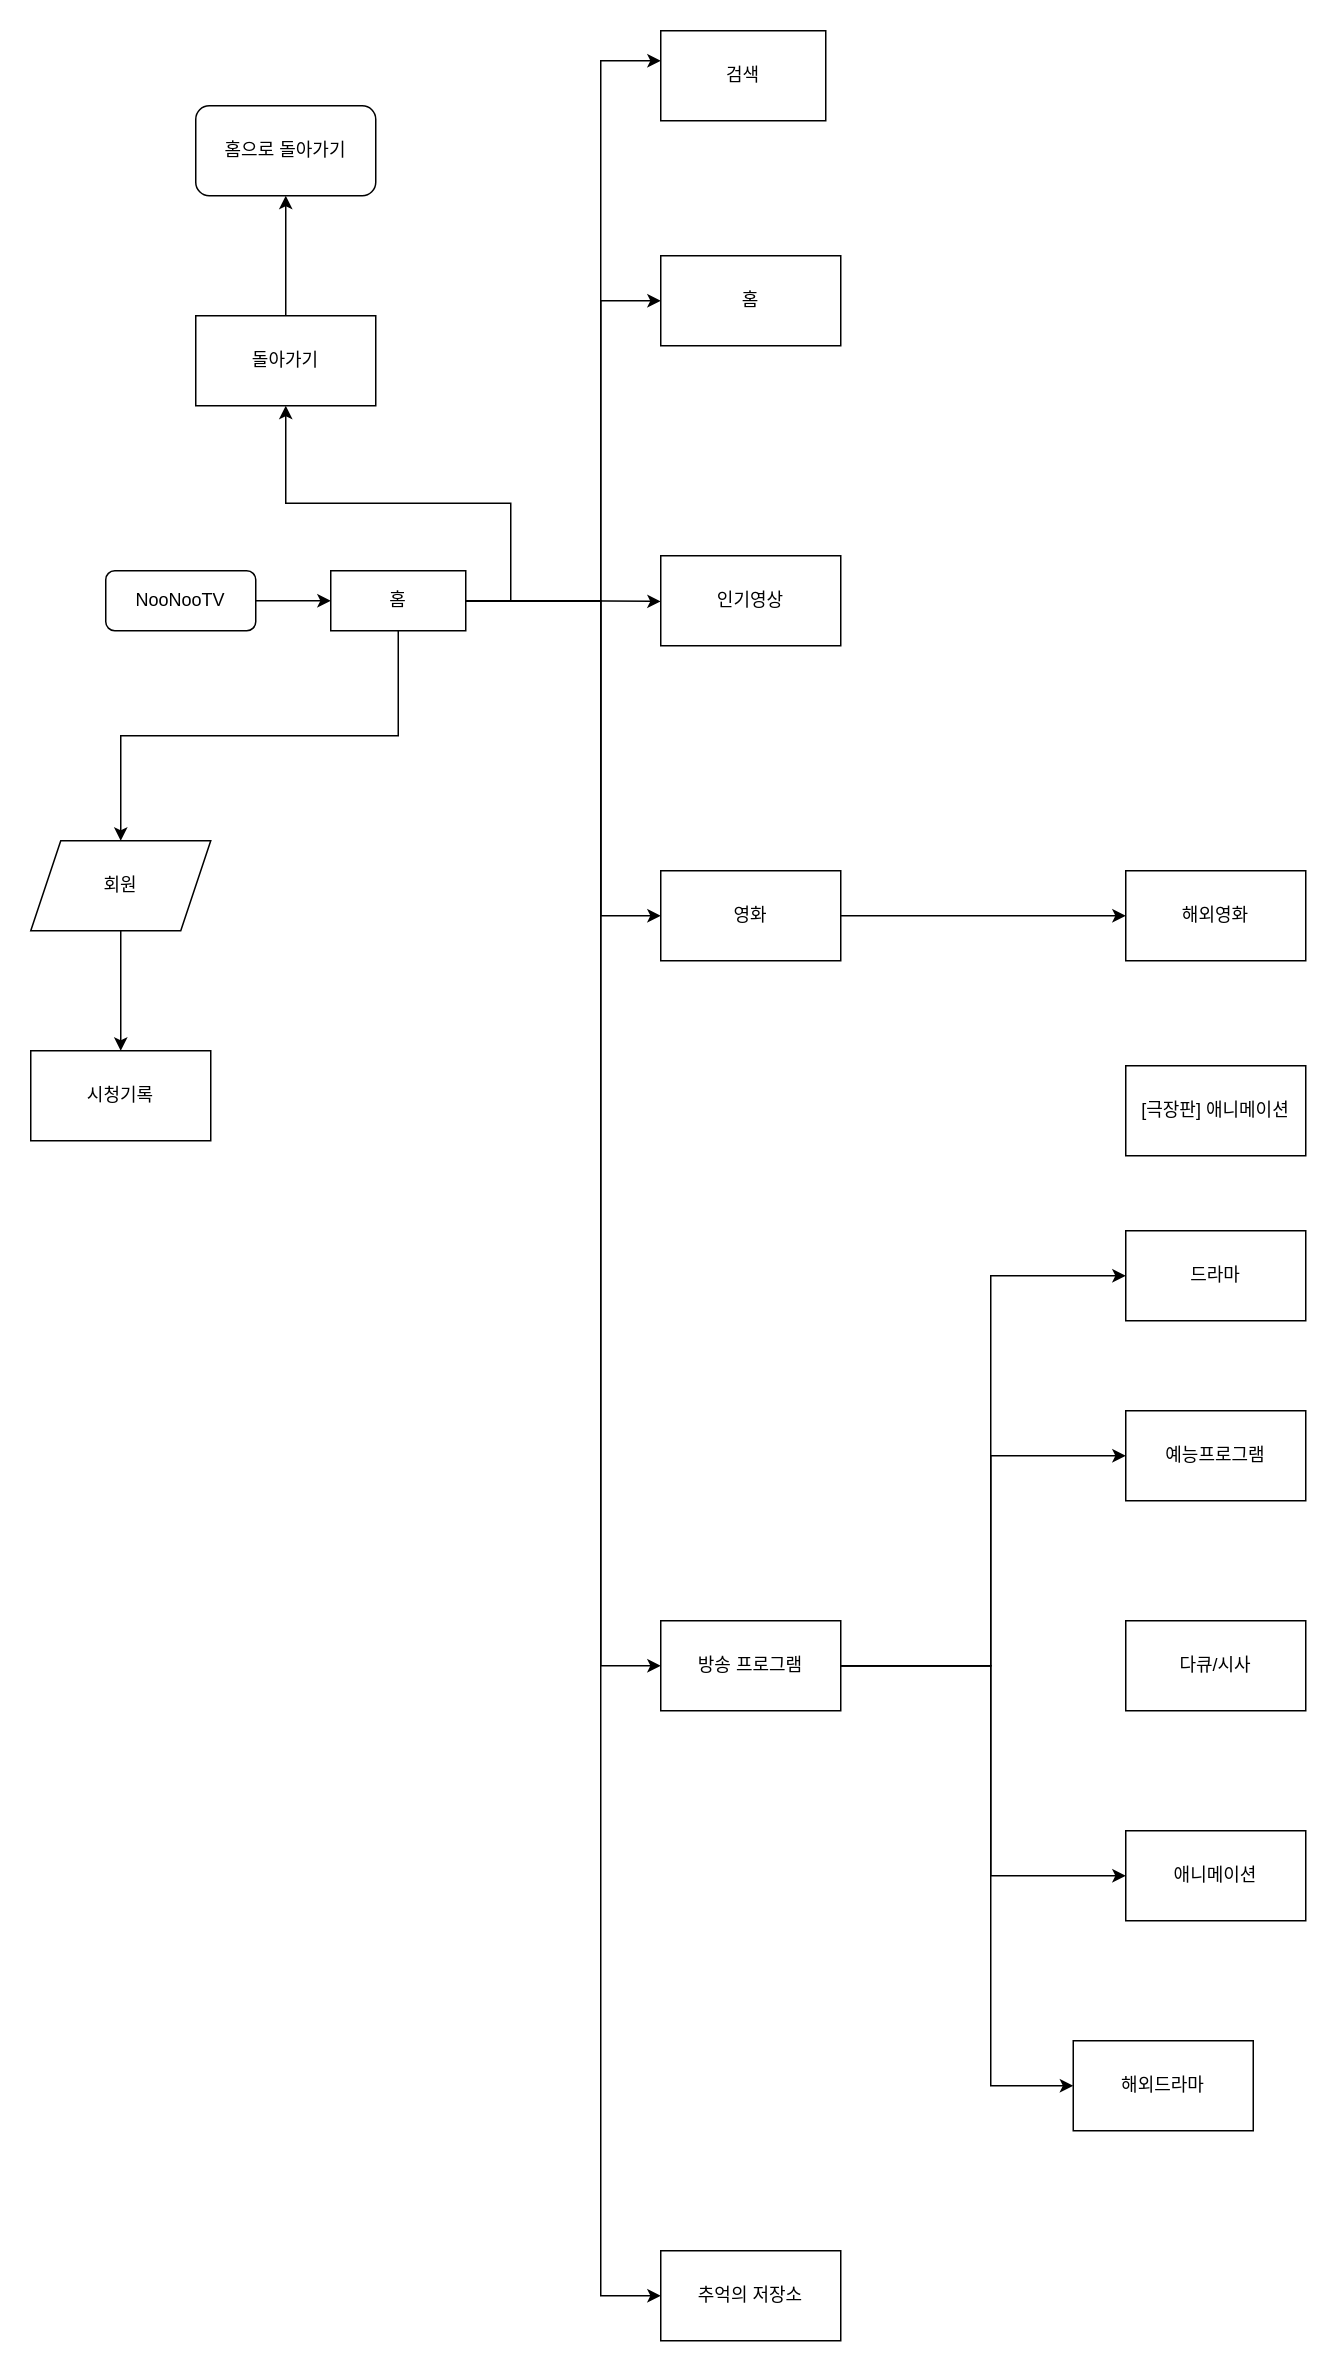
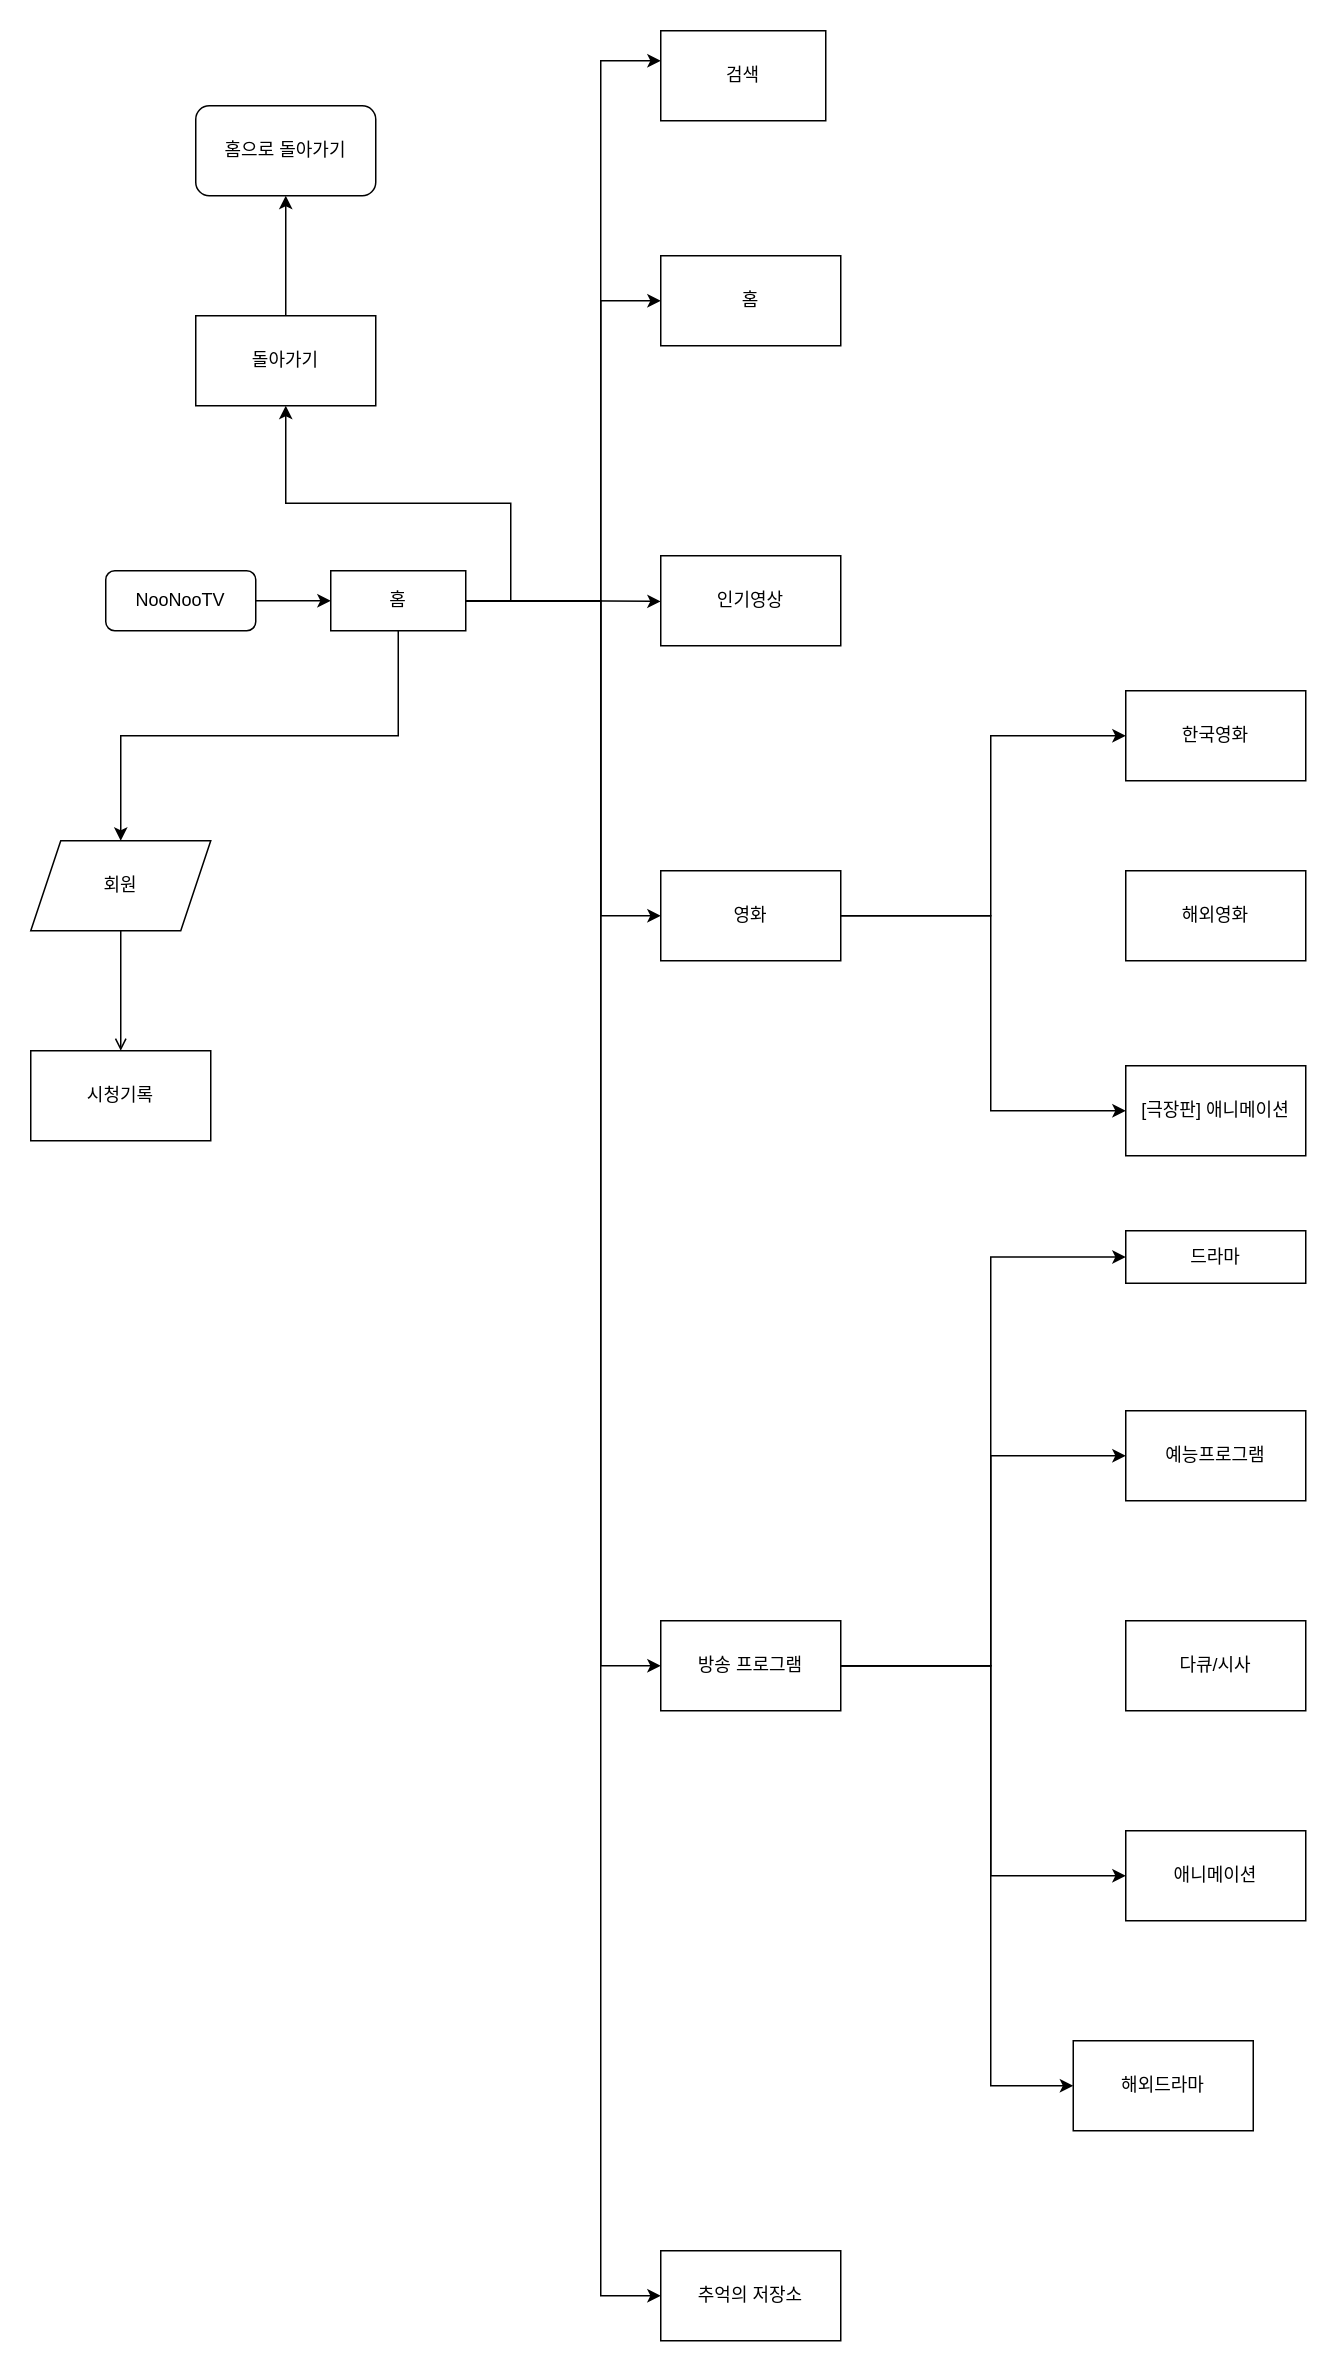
  <mxCell id="0" />
  <mxCell id="1" parent="0" />
  <mxCell id="2" style="edgeStyle=orthogonalEdgeStyle;rounded=0;orthogonalLoop=1;jettySize=auto;html=1;" edge="1" parent="1" source="3" target="11"><mxGeometry relative="1" as="geometry"><mxPoint x="270" y="260" as="targetPoint" /></mxGeometry></mxCell>
  <mxCell id="3" value="NooNooTV" style="rounded=1;whiteSpace=wrap;html=1;" vertex="1" parent="1"><mxGeometry x="70" y="380" width="100" height="40" as="geometry" /></mxCell>
  <mxCell id="4" style="edgeStyle=elbowEdgeStyle;rounded=0;orthogonalLoop=1;jettySize=auto;html=1;" edge="1" parent="1" source="11"><mxGeometry relative="1" as="geometry"><mxPoint x="440" y="200" as="targetPoint" /><Array as="points"><mxPoint x="400" y="350" /><mxPoint x="360" y="160" /></Array></mxGeometry></mxCell>
  <mxCell id="5" style="edgeStyle=orthogonalEdgeStyle;rounded=0;orthogonalLoop=1;jettySize=auto;html=1;exitX=1;exitY=0.5;exitDx=0;exitDy=0;" edge="1" parent="1" source="11"><mxGeometry relative="1" as="geometry"><mxPoint x="440" y="400.444" as="targetPoint" /></mxGeometry></mxCell>
  <mxCell id="6" style="edgeStyle=elbowEdgeStyle;rounded=0;orthogonalLoop=1;jettySize=auto;html=1;exitX=1;exitY=0.5;exitDx=0;exitDy=0;" edge="1" parent="1" source="11"><mxGeometry relative="1" as="geometry"><mxPoint x="440" y="610" as="targetPoint" /><Array as="points"><mxPoint x="400" y="480" /><mxPoint x="360" y="510" /></Array></mxGeometry></mxCell>
  <mxCell id="7" style="edgeStyle=elbowEdgeStyle;rounded=0;orthogonalLoop=1;jettySize=auto;html=1;exitX=1;exitY=0.5;exitDx=0;exitDy=0;" edge="1" parent="1" source="11" target="22"><mxGeometry relative="1" as="geometry"><mxPoint x="440" y="840" as="targetPoint" /><Array as="points"><mxPoint x="400" y="440" /><mxPoint x="360" y="620" /></Array></mxGeometry></mxCell>
  <mxCell id="8" style="edgeStyle=elbowEdgeStyle;rounded=0;orthogonalLoop=1;jettySize=auto;html=1;" edge="1" parent="1" source="11"><mxGeometry relative="1" as="geometry"><mxPoint x="440" y="40" as="targetPoint" /><Array as="points"><mxPoint x="400" y="300" /><mxPoint x="360" y="340" /><mxPoint x="360" y="210" /></Array></mxGeometry></mxCell>
  <mxCell id="9" style="edgeStyle=elbowEdgeStyle;rounded=0;orthogonalLoop=1;jettySize=auto;html=1;" edge="1" parent="1" source="11" target="28"><mxGeometry relative="1" as="geometry"><mxPoint x="440" y="980" as="targetPoint" /><Array as="points"><mxPoint x="400" y="450" /><mxPoint x="360" y="400" /><mxPoint x="360" y="690" /></Array></mxGeometry></mxCell>
  <mxCell id="10" style="edgeStyle=elbowEdgeStyle;rounded=0;orthogonalLoop=1;jettySize=auto;html=1;elbow=vertical;" edge="1" parent="1" source="11"><mxGeometry relative="1" as="geometry"><mxPoint x="80" y="560" as="targetPoint" /></mxGeometry></mxCell>
  <mxCell id="11" value="홈" style="rounded=0;whiteSpace=wrap;html=1;" vertex="1" parent="1"><mxGeometry x="220" y="380" width="90" height="40" as="geometry" /></mxCell>
  <mxCell id="12" value="홈" style="rounded=0;whiteSpace=wrap;html=1;" vertex="1" parent="1"><mxGeometry x="440" y="170" width="120" height="60" as="geometry" /></mxCell>
  <mxCell id="13" value="인기영상" style="rounded=0;whiteSpace=wrap;html=1;" vertex="1" parent="1"><mxGeometry x="440" y="370" width="120" height="60" as="geometry" /></mxCell>
- <mxCell id="15" value="" style="edgeStyle=orthogonalEdgeStyle;rounded=0;orthogonalLoop=1;jettySize=auto;html=1;" edge="1" parent="1" source="17" target="33"><mxGeometry relative="1" as="geometry" /></mxCell>
+ <mxCell id="14" value="" style="edgeStyle=elbowEdgeStyle;rounded=0;orthogonalLoop=1;jettySize=auto;html=1;" edge="1" parent="1" source="17" target="32"><mxGeometry relative="1" as="geometry"><Array as="points"><mxPoint x="660" y="610" /></Array></mxGeometry></mxCell>
+ <mxCell id="16" value="" style="edgeStyle=orthogonalEdgeStyle;rounded=0;orthogonalLoop=1;jettySize=auto;html=1;" edge="1" parent="1" source="17" target="34"><mxGeometry relative="1" as="geometry"><Array as="points"><mxPoint x="660" y="610" /></Array></mxGeometry></mxCell>
  <mxCell id="17" value="영화" style="rounded=0;whiteSpace=wrap;html=1;" vertex="1" parent="1"><mxGeometry x="440" y="580" width="120" height="60" as="geometry" /></mxCell>
  <mxCell id="18" value="" style="edgeStyle=elbowEdgeStyle;rounded=0;orthogonalLoop=1;jettySize=auto;html=1;" edge="1" parent="1" source="22" target="35"><mxGeometry relative="1" as="geometry"><Array as="points"><mxPoint x="660" y="980" /><mxPoint x="660" y="980" /><mxPoint x="660" y="940" /></Array></mxGeometry></mxCell>
  <mxCell id="19" value="" style="edgeStyle=elbowEdgeStyle;rounded=0;orthogonalLoop=1;jettySize=auto;html=1;" edge="1" parent="1" source="22" target="37"><mxGeometry relative="1" as="geometry"><Array as="points"><mxPoint x="660" y="1170" /><mxPoint x="660" y="980" /></Array></mxGeometry></mxCell>
  <mxCell id="20" value="" style="edgeStyle=elbowEdgeStyle;rounded=0;orthogonalLoop=1;jettySize=auto;html=1;" edge="1" parent="1" source="22" target="38"><mxGeometry relative="1" as="geometry"><Array as="points"><mxPoint x="660" y="1010" /></Array></mxGeometry></mxCell>
  <mxCell id="21" value="" style="edgeStyle=elbowEdgeStyle;rounded=0;orthogonalLoop=1;jettySize=auto;html=1;" edge="1" parent="1" source="22" target="39"><mxGeometry relative="1" as="geometry"><Array as="points"><mxPoint x="660" y="1290" /></Array></mxGeometry></mxCell>
  <mxCell id="22" value="방송 프로그램" style="rounded=0;whiteSpace=wrap;html=1;" vertex="1" parent="1"><mxGeometry x="440" y="1080" width="120" height="60" as="geometry" /></mxCell>
  <mxCell id="23" style="edgeStyle=orthogonalEdgeStyle;rounded=0;orthogonalLoop=1;jettySize=auto;html=1;" edge="1" parent="1" source="24"><mxGeometry relative="1" as="geometry"><mxPoint x="190" y="130" as="targetPoint" /></mxGeometry></mxCell>
  <mxCell id="24" value="돌아가기" style="rounded=0;whiteSpace=wrap;html=1;" vertex="1" parent="1"><mxGeometry x="130" y="210" width="120" height="60" as="geometry" /></mxCell>
  <mxCell id="25" value="검색" style="rounded=0;whiteSpace=wrap;html=1;" vertex="1" parent="1"><mxGeometry x="440" y="20" width="110" height="60" as="geometry" /></mxCell>
  <mxCell id="26" value="" style="endArrow=classic;html=1;rounded=0;edgeStyle=elbowEdgeStyle;elbow=vertical;entryX=0.5;entryY=1;entryDx=0;entryDy=0;" edge="1" parent="1" target="24"><mxGeometry width="50" height="50" relative="1" as="geometry"><mxPoint x="340" y="400" as="sourcePoint" /><mxPoint x="340" y="310" as="targetPoint" /></mxGeometry></mxCell>
  <mxCell id="27" value="홈으로 돌아가기" style="rounded=1;whiteSpace=wrap;html=1;" vertex="1" parent="1"><mxGeometry x="130" y="70" width="120" height="60" as="geometry" /></mxCell>
  <mxCell id="28" value="추억의 저장소" style="rounded=0;whiteSpace=wrap;html=1;" vertex="1" parent="1"><mxGeometry x="440" y="1500" width="120" height="60" as="geometry" /></mxCell>
- <mxCell id="29" value="" style="edgeStyle=orthogonalEdgeStyle;rounded=0;orthogonalLoop=1;jettySize=auto;html=1;" edge="1" parent="1" source="30" target="31"><mxGeometry relative="1" as="geometry" /></mxCell>
+ <mxCell id="29" value="" style="edgeStyle=orthogonalEdgeStyle;rounded=0;orthogonalLoop=1;jettySize=auto;html=1;endArrow=open;" edge="1" parent="1" source="30" target="31"><mxGeometry relative="1" as="geometry" /></mxCell>
  <mxCell id="30" value="회원" style="shape=parallelogram;perimeter=parallelogramPerimeter;whiteSpace=wrap;html=1;fixedSize=1;" vertex="1" parent="1"><mxGeometry x="20" y="560" width="120" height="60" as="geometry" /></mxCell>
  <mxCell id="31" value="시청기록" style="whiteSpace=wrap;html=1;" vertex="1" parent="1"><mxGeometry x="20" y="700" width="120" height="60" as="geometry" /></mxCell>
+ <mxCell id="32" value="한국영화" style="whiteSpace=wrap;html=1;rounded=0;" vertex="1" parent="1"><mxGeometry x="750" y="460" width="120" height="60" as="geometry" /></mxCell>
  <mxCell id="33" value="해외영화" style="whiteSpace=wrap;html=1;rounded=0;" vertex="1" parent="1"><mxGeometry x="750" y="580" width="120" height="60" as="geometry" /></mxCell>
  <mxCell id="34" value="[극장판] 애니메이션" style="whiteSpace=wrap;html=1;rounded=0;" vertex="1" parent="1"><mxGeometry x="750" y="710" width="120" height="60" as="geometry" /></mxCell>
- <mxCell id="35" value="드라마" style="whiteSpace=wrap;html=1;rounded=0;" vertex="1" parent="1"><mxGeometry x="750" y="820" width="120" height="60" as="geometry" /></mxCell>
+ <mxCell id="35" value="드라마" style="whiteSpace=wrap;html=1;rounded=0;" vertex="1" parent="1"><mxGeometry x="750" y="820" width="120" height="35" as="geometry" /></mxCell>
  <mxCell id="36" value="다큐/시사" style="whiteSpace=wrap;html=1;rounded=0;" vertex="1" parent="1"><mxGeometry x="750" y="1080" width="120" height="60" as="geometry" /></mxCell>
  <mxCell id="37" value="애니메이션" style="whiteSpace=wrap;html=1;rounded=0;" vertex="1" parent="1"><mxGeometry x="750" y="1220" width="120" height="60" as="geometry" /></mxCell>
  <mxCell id="38" value="예능프로그램" style="whiteSpace=wrap;html=1;rounded=0;" vertex="1" parent="1"><mxGeometry x="750" y="940" width="120" height="60" as="geometry" /></mxCell>
  <mxCell id="39" value="해외드라마" style="whiteSpace=wrap;html=1;rounded=0;" vertex="1" parent="1"><mxGeometry x="715" y="1360" width="120" height="60" as="geometry" /></mxCell>
